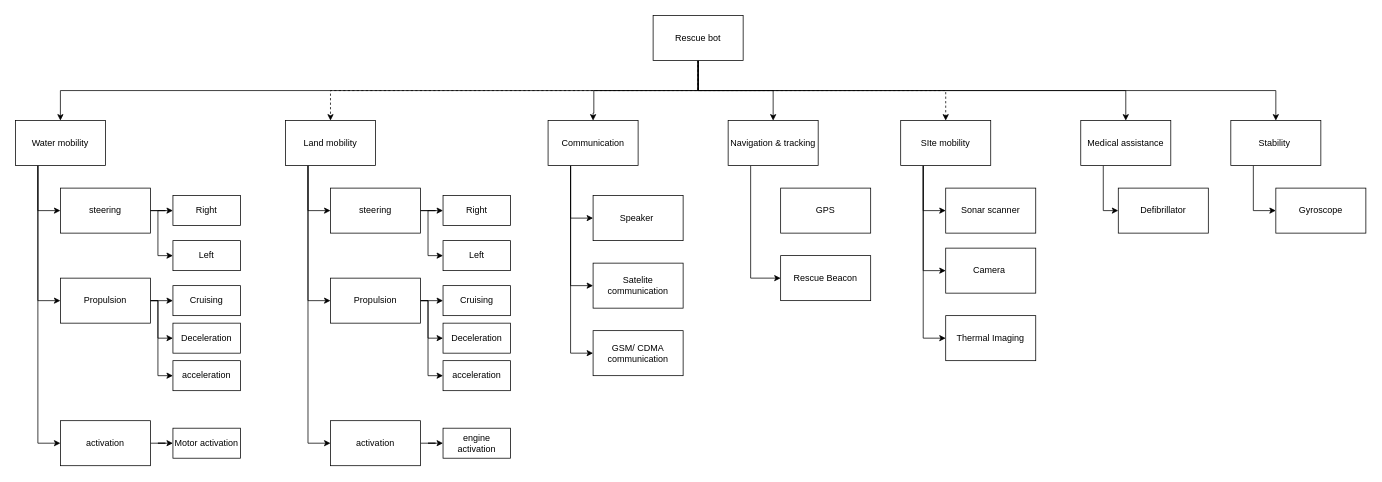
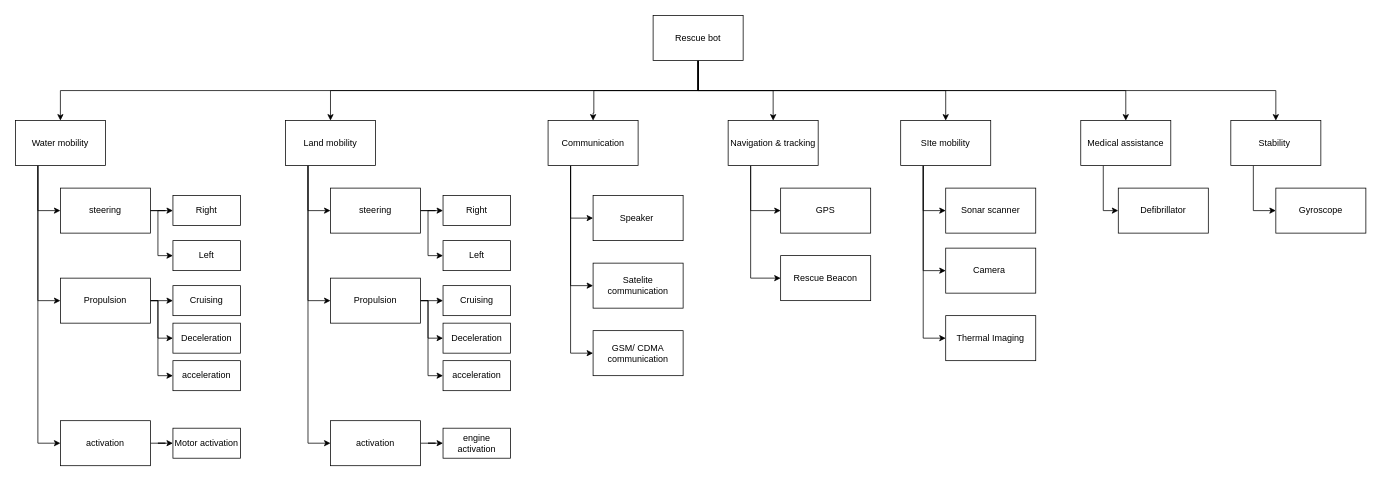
  <mxCell id="0" />
  <mxCell id="1" parent="0" />
  <mxCell id="2" style="edgeStyle=orthogonalEdgeStyle;rounded=0;orthogonalLoop=1;jettySize=auto;html=1;exitX=0.5;exitY=1;exitDx=0;exitDy=0;entryX=0.5;entryY=0;entryDx=0;entryDy=0;" edge="1" parent="1" source="9" target="13"><mxGeometry relative="1" as="geometry" /></mxCell>
- <mxCell id="3" style="edgeStyle=orthogonalEdgeStyle;rounded=0;orthogonalLoop=1;jettySize=auto;html=1;exitX=0.5;exitY=1;exitDx=0;exitDy=0;entryX=0.5;entryY=0;entryDx=0;entryDy=0;dashed=1;" edge="1" parent="1" source="9" target="17"><mxGeometry relative="1" as="geometry" /></mxCell>
+ <mxCell id="3" style="edgeStyle=orthogonalEdgeStyle;rounded=0;orthogonalLoop=1;jettySize=auto;html=1;exitX=0.5;exitY=1;exitDx=0;exitDy=0;entryX=0.5;entryY=0;entryDx=0;entryDy=0;" edge="1" parent="1" source="9" target="17"><mxGeometry relative="1" as="geometry" /></mxCell>
  <mxCell id="4" style="edgeStyle=orthogonalEdgeStyle;rounded=0;orthogonalLoop=1;jettySize=auto;html=1;exitX=0.5;exitY=1;exitDx=0;exitDy=0;entryX=0.5;entryY=0;entryDx=0;entryDy=0;" edge="1" parent="1" source="9" target="27"><mxGeometry relative="1" as="geometry"><mxPoint x="791" y="151" as="targetPoint" /><Array as="points"><mxPoint x="930" y="120" /><mxPoint x="791" y="120" /><mxPoint x="791" y="150" /></Array></mxGeometry></mxCell>
  <mxCell id="5" style="edgeStyle=orthogonalEdgeStyle;rounded=0;orthogonalLoop=1;jettySize=auto;html=1;exitX=0.5;exitY=1;exitDx=0;exitDy=0;entryX=0.5;entryY=0;entryDx=0;entryDy=0;" edge="1" parent="1" source="9" target="30"><mxGeometry relative="1" as="geometry"><Array as="points"><mxPoint x="930" y="120" /><mxPoint x="1030" y="120" /></Array></mxGeometry></mxCell>
- <mxCell id="6" style="edgeStyle=orthogonalEdgeStyle;rounded=0;orthogonalLoop=1;jettySize=auto;html=1;exitX=0.5;exitY=1;exitDx=0;exitDy=0;entryX=0.5;entryY=0;entryDx=0;entryDy=0;dashed=1;" edge="1" parent="1" source="9" target="34"><mxGeometry relative="1" as="geometry"><Array as="points"><mxPoint x="930" y="120" /><mxPoint x="1260" y="120" /></Array></mxGeometry></mxCell>
+ <mxCell id="6" style="edgeStyle=orthogonalEdgeStyle;rounded=0;orthogonalLoop=1;jettySize=auto;html=1;exitX=0.5;exitY=1;exitDx=0;exitDy=0;entryX=0.5;entryY=0;entryDx=0;entryDy=0;" edge="1" parent="1" source="9" target="34"><mxGeometry relative="1" as="geometry"><Array as="points"><mxPoint x="930" y="120" /><mxPoint x="1260" y="120" /></Array></mxGeometry></mxCell>
  <mxCell id="7" style="edgeStyle=orthogonalEdgeStyle;rounded=0;orthogonalLoop=1;jettySize=auto;html=1;exitX=0.5;exitY=1;exitDx=0;exitDy=0;entryX=0.5;entryY=0;entryDx=0;entryDy=0;" edge="1" parent="1" source="9" target="38"><mxGeometry relative="1" as="geometry"><Array as="points"><mxPoint x="930" y="120" /><mxPoint x="1500" y="120" /></Array></mxGeometry></mxCell>
  <mxCell id="8" style="edgeStyle=orthogonalEdgeStyle;rounded=0;orthogonalLoop=1;jettySize=auto;html=1;exitX=0.5;exitY=1;exitDx=0;exitDy=0;entryX=0.5;entryY=0;entryDx=0;entryDy=0;" edge="1" parent="1" source="9" target="51"><mxGeometry relative="1" as="geometry"><Array as="points"><mxPoint x="930" y="120" /><mxPoint x="1700" y="120" /></Array></mxGeometry></mxCell>
  <mxCell id="9" value="Rescue bot" style="rounded=0;whiteSpace=wrap;html=1;" vertex="1" parent="1"><mxGeometry x="870" y="20" width="120" height="60" as="geometry" /></mxCell>
  <mxCell id="10" style="edgeStyle=orthogonalEdgeStyle;rounded=0;orthogonalLoop=1;jettySize=auto;html=1;exitX=0.25;exitY=1;exitDx=0;exitDy=0;entryX=0;entryY=0.5;entryDx=0;entryDy=0;" edge="1" parent="1" source="13" target="62"><mxGeometry relative="1" as="geometry"><mxPoint x="50.143" y="240" as="targetPoint" /></mxGeometry></mxCell>
  <mxCell id="11" style="edgeStyle=orthogonalEdgeStyle;rounded=0;orthogonalLoop=1;jettySize=auto;html=1;exitX=0.25;exitY=1;exitDx=0;exitDy=0;entryX=0;entryY=0.5;entryDx=0;entryDy=0;" edge="1" parent="1" source="13" target="65"><mxGeometry relative="1" as="geometry" /></mxCell>
  <mxCell id="12" style="edgeStyle=orthogonalEdgeStyle;rounded=0;orthogonalLoop=1;jettySize=auto;html=1;exitX=0.25;exitY=1;exitDx=0;exitDy=0;entryX=0;entryY=0.5;entryDx=0;entryDy=0;" edge="1" parent="1" source="13" target="67"><mxGeometry relative="1" as="geometry"><mxPoint x="70" y="580" as="targetPoint" /></mxGeometry></mxCell>
  <mxCell id="13" value="Water mobility" style="rounded=0;whiteSpace=wrap;html=1;" vertex="1" parent="1"><mxGeometry x="20" y="160" width="120" height="60" as="geometry" /></mxCell>
  <mxCell id="14" style="edgeStyle=orthogonalEdgeStyle;rounded=0;orthogonalLoop=1;jettySize=auto;html=1;exitX=0.25;exitY=1;exitDx=0;exitDy=0;entryX=0;entryY=0.5;entryDx=0;entryDy=0;" edge="1" parent="1" source="17" target="23"><mxGeometry relative="1" as="geometry" /></mxCell>
  <mxCell id="15" style="edgeStyle=orthogonalEdgeStyle;rounded=0;orthogonalLoop=1;jettySize=auto;html=1;exitX=0.25;exitY=1;exitDx=0;exitDy=0;entryX=0;entryY=0.5;entryDx=0;entryDy=0;" edge="1" parent="1" source="17" target="47"><mxGeometry relative="1" as="geometry" /></mxCell>
  <mxCell id="16" style="edgeStyle=orthogonalEdgeStyle;rounded=0;orthogonalLoop=1;jettySize=auto;html=1;exitX=0.25;exitY=1;exitDx=0;exitDy=0;entryX=0;entryY=0.5;entryDx=0;entryDy=0;" edge="1" parent="1" source="17" target="49"><mxGeometry relative="1" as="geometry" /></mxCell>
  <mxCell id="17" value="Land mobility" style="rounded=0;whiteSpace=wrap;html=1;" vertex="1" parent="1"><mxGeometry x="380" y="160" width="120" height="60" as="geometry" /></mxCell>
  <mxCell id="18" value="engine activation" style="rounded=0;whiteSpace=wrap;html=1;" vertex="1" parent="1"><mxGeometry x="590" y="570" width="90" height="40" as="geometry" /></mxCell>
  <mxCell id="19" value="acceleration" style="rounded=0;whiteSpace=wrap;html=1;" vertex="1" parent="1"><mxGeometry x="590" y="480" width="90" height="40" as="geometry" /></mxCell>
  <mxCell id="20" value="Deceleration" style="rounded=0;whiteSpace=wrap;html=1;" vertex="1" parent="1"><mxGeometry x="590" y="430" width="90" height="40" as="geometry" /></mxCell>
  <mxCell id="21" value="Cruising" style="rounded=0;whiteSpace=wrap;html=1;" vertex="1" parent="1"><mxGeometry x="590" y="380" width="90" height="40" as="geometry" /></mxCell>
  <mxCell id="22" style="edgeStyle=orthogonalEdgeStyle;rounded=0;orthogonalLoop=1;jettySize=auto;html=1;exitX=1;exitY=0.5;exitDx=0;exitDy=0;entryX=0;entryY=0.5;entryDx=0;entryDy=0;" edge="1" parent="1" source="23" target="55"><mxGeometry relative="1" as="geometry"><Array as="points"><mxPoint x="570" y="280" /><mxPoint x="570" y="340" /></Array></mxGeometry></mxCell>
  <mxCell id="23" value="steering" style="rounded=0;whiteSpace=wrap;html=1;" vertex="1" parent="1"><mxGeometry x="440" y="250" width="120" height="60" as="geometry" /></mxCell>
  <mxCell id="24" style="edgeStyle=orthogonalEdgeStyle;rounded=0;orthogonalLoop=1;jettySize=auto;html=1;exitX=0.25;exitY=1;exitDx=0;exitDy=0;entryX=0;entryY=0.5;entryDx=0;entryDy=0;" edge="1" parent="1" source="27" target="39"><mxGeometry relative="1" as="geometry" /></mxCell>
  <mxCell id="25" style="edgeStyle=orthogonalEdgeStyle;rounded=0;orthogonalLoop=1;jettySize=auto;html=1;exitX=0.25;exitY=1;exitDx=0;exitDy=0;entryX=0;entryY=0.5;entryDx=0;entryDy=0;" edge="1" parent="1" source="27" target="40"><mxGeometry relative="1" as="geometry" /></mxCell>
  <mxCell id="26" style="edgeStyle=orthogonalEdgeStyle;rounded=0;orthogonalLoop=1;jettySize=auto;html=1;exitX=0.25;exitY=1;exitDx=0;exitDy=0;entryX=0;entryY=0.5;entryDx=0;entryDy=0;" edge="1" parent="1" source="27" target="41"><mxGeometry relative="1" as="geometry" /></mxCell>
  <mxCell id="27" value="Communication" style="rounded=0;whiteSpace=wrap;html=1;" vertex="1" parent="1"><mxGeometry x="730" y="160" width="120" height="60" as="geometry" /></mxCell>
+ <mxCell id="28" style="edgeStyle=orthogonalEdgeStyle;rounded=0;orthogonalLoop=1;jettySize=auto;html=1;exitX=0.25;exitY=1;exitDx=0;exitDy=0;entryX=0;entryY=0.5;entryDx=0;entryDy=0;" edge="1" parent="1" source="30" target="42"><mxGeometry relative="1" as="geometry" /></mxCell>
  <mxCell id="29" style="edgeStyle=orthogonalEdgeStyle;rounded=0;orthogonalLoop=1;jettySize=auto;html=1;exitX=0.25;exitY=1;exitDx=0;exitDy=0;entryX=0;entryY=0.5;entryDx=0;entryDy=0;" edge="1" parent="1" source="30" target="43"><mxGeometry relative="1" as="geometry" /></mxCell>
  <mxCell id="30" value="Navigation &amp;amp; tracking" style="rounded=0;whiteSpace=wrap;html=1;" vertex="1" parent="1"><mxGeometry x="970" y="160" width="120" height="60" as="geometry" /></mxCell>
  <mxCell id="31" style="edgeStyle=orthogonalEdgeStyle;rounded=0;orthogonalLoop=1;jettySize=auto;html=1;exitX=0.25;exitY=1;exitDx=0;exitDy=0;entryX=0;entryY=0.5;entryDx=0;entryDy=0;" edge="1" parent="1" source="34" target="35"><mxGeometry relative="1" as="geometry" /></mxCell>
  <mxCell id="32" style="edgeStyle=orthogonalEdgeStyle;rounded=0;orthogonalLoop=1;jettySize=auto;html=1;exitX=0.25;exitY=1;exitDx=0;exitDy=0;entryX=0;entryY=0.5;entryDx=0;entryDy=0;" edge="1" parent="1" source="34" target="36"><mxGeometry relative="1" as="geometry" /></mxCell>
  <mxCell id="33" style="edgeStyle=orthogonalEdgeStyle;rounded=0;orthogonalLoop=1;jettySize=auto;html=1;exitX=0.25;exitY=1;exitDx=0;exitDy=0;entryX=0;entryY=0.5;entryDx=0;entryDy=0;" edge="1" parent="1" source="34" target="72"><mxGeometry relative="1" as="geometry" /></mxCell>
  <mxCell id="34" value="SIte mobility" style="rounded=0;whiteSpace=wrap;html=1;" vertex="1" parent="1"><mxGeometry x="1200" y="160" width="120" height="60" as="geometry" /></mxCell>
  <mxCell id="35" value="Sonar scanner" style="rounded=0;whiteSpace=wrap;html=1;" vertex="1" parent="1"><mxGeometry x="1260" y="250" width="120" height="60" as="geometry" /></mxCell>
  <mxCell id="36" value="Camera&amp;nbsp;" style="rounded=0;whiteSpace=wrap;html=1;" vertex="1" parent="1"><mxGeometry x="1260" y="330" width="120" height="60" as="geometry" /></mxCell>
  <mxCell id="37" style="edgeStyle=orthogonalEdgeStyle;rounded=0;orthogonalLoop=1;jettySize=auto;html=1;exitX=0.25;exitY=1;exitDx=0;exitDy=0;entryX=0;entryY=0.5;entryDx=0;entryDy=0;" edge="1" parent="1" source="38" target="44"><mxGeometry relative="1" as="geometry" /></mxCell>
  <mxCell id="38" value="Medical assistance" style="rounded=0;whiteSpace=wrap;html=1;" vertex="1" parent="1"><mxGeometry x="1440" y="160" width="120" height="60" as="geometry" /></mxCell>
  <mxCell id="39" value="Speaker&amp;nbsp;" style="rounded=0;whiteSpace=wrap;html=1;" vertex="1" parent="1"><mxGeometry x="790" y="260" width="120" height="60" as="geometry" /></mxCell>
  <mxCell id="40" value="Satelite communication" style="rounded=0;whiteSpace=wrap;html=1;" vertex="1" parent="1"><mxGeometry x="790" y="350" width="120" height="60" as="geometry" /></mxCell>
  <mxCell id="41" value="GSM/ CDMA communication" style="rounded=0;whiteSpace=wrap;html=1;" vertex="1" parent="1"><mxGeometry x="790" y="440" width="120" height="60" as="geometry" /></mxCell>
  <mxCell id="42" value="GPS" style="rounded=0;whiteSpace=wrap;html=1;" vertex="1" parent="1"><mxGeometry x="1040" y="250" width="120" height="60" as="geometry" /></mxCell>
  <mxCell id="43" value="Rescue Beacon" style="rounded=0;whiteSpace=wrap;html=1;" vertex="1" parent="1"><mxGeometry x="1040" y="340" width="120" height="60" as="geometry" /></mxCell>
  <mxCell id="44" value="Defibrillator" style="rounded=0;whiteSpace=wrap;html=1;" vertex="1" parent="1"><mxGeometry x="1490" y="250" width="120" height="60" as="geometry" /></mxCell>
  <mxCell id="45" style="edgeStyle=orthogonalEdgeStyle;rounded=0;orthogonalLoop=1;jettySize=auto;html=1;exitX=1;exitY=0.5;exitDx=0;exitDy=0;entryX=0;entryY=0.5;entryDx=0;entryDy=0;" edge="1" parent="1" source="47" target="21"><mxGeometry relative="1" as="geometry" /></mxCell>
  <mxCell id="46" style="edgeStyle=orthogonalEdgeStyle;rounded=0;orthogonalLoop=1;jettySize=auto;html=1;exitX=1;exitY=0.5;exitDx=0;exitDy=0;entryX=0;entryY=0.5;entryDx=0;entryDy=0;" edge="1" parent="1" source="47" target="20"><mxGeometry relative="1" as="geometry"><Array as="points"><mxPoint x="570" y="400" /><mxPoint x="570" y="450" /></Array></mxGeometry></mxCell>
  <mxCell id="47" value="Propulsion" style="rounded=0;whiteSpace=wrap;html=1;" vertex="1" parent="1"><mxGeometry x="440" y="370" width="120" height="60" as="geometry" /></mxCell>
  <mxCell id="48" style="edgeStyle=orthogonalEdgeStyle;rounded=0;orthogonalLoop=1;jettySize=auto;html=1;exitX=1;exitY=0.5;exitDx=0;exitDy=0;" edge="1" parent="1" source="49" target="18"><mxGeometry relative="1" as="geometry" /></mxCell>
  <mxCell id="49" value="activation" style="rounded=0;whiteSpace=wrap;html=1;" vertex="1" parent="1"><mxGeometry x="440" y="560" width="120" height="60" as="geometry" /></mxCell>
  <mxCell id="50" style="edgeStyle=orthogonalEdgeStyle;rounded=0;orthogonalLoop=1;jettySize=auto;html=1;exitX=0.25;exitY=1;exitDx=0;exitDy=0;entryX=0;entryY=0.5;entryDx=0;entryDy=0;" edge="1" parent="1" source="51" target="52"><mxGeometry relative="1" as="geometry" /></mxCell>
  <mxCell id="51" value="Stability&amp;nbsp;" style="rounded=0;whiteSpace=wrap;html=1;" vertex="1" parent="1"><mxGeometry x="1640" y="160" width="120" height="60" as="geometry" /></mxCell>
  <mxCell id="52" value="Gyroscope" style="rounded=0;whiteSpace=wrap;html=1;" vertex="1" parent="1"><mxGeometry x="1700" y="250" width="120" height="60" as="geometry" /></mxCell>
  <mxCell id="53" value="Right" style="rounded=0;whiteSpace=wrap;html=1;" vertex="1" parent="1"><mxGeometry x="590" y="260" width="90" height="40" as="geometry" /></mxCell>
  <mxCell id="54" value="" style="edgeStyle=orthogonalEdgeStyle;rounded=0;orthogonalLoop=1;jettySize=auto;html=1;" edge="1" parent="1" source="23" target="53"><mxGeometry relative="1" as="geometry" /></mxCell>
  <mxCell id="55" value="Left" style="rounded=0;whiteSpace=wrap;html=1;" vertex="1" parent="1"><mxGeometry x="590" y="320" width="90" height="40" as="geometry" /></mxCell>
  <mxCell id="56" style="edgeStyle=orthogonalEdgeStyle;rounded=0;orthogonalLoop=1;jettySize=auto;html=1;exitX=1;exitY=0.5;exitDx=0;exitDy=0;entryX=0;entryY=0.5;entryDx=0;entryDy=0;" edge="1" parent="1" source="47" target="19"><mxGeometry relative="1" as="geometry"><Array as="points"><mxPoint x="570" y="400" /><mxPoint x="570" y="500" /></Array></mxGeometry></mxCell>
  <mxCell id="57" value="Motor activation" style="rounded=0;whiteSpace=wrap;html=1;" vertex="1" parent="1"><mxGeometry x="230" y="570" width="90" height="40" as="geometry" /></mxCell>
  <mxCell id="58" value="acceleration" style="rounded=0;whiteSpace=wrap;html=1;" vertex="1" parent="1"><mxGeometry x="230" y="480" width="90" height="40" as="geometry" /></mxCell>
  <mxCell id="59" value="Deceleration" style="rounded=0;whiteSpace=wrap;html=1;" vertex="1" parent="1"><mxGeometry x="230" y="430" width="90" height="40" as="geometry" /></mxCell>
  <mxCell id="60" value="Cruising" style="rounded=0;whiteSpace=wrap;html=1;" vertex="1" parent="1"><mxGeometry x="230" y="380" width="90" height="40" as="geometry" /></mxCell>
  <mxCell id="61" style="edgeStyle=orthogonalEdgeStyle;rounded=0;orthogonalLoop=1;jettySize=auto;html=1;exitX=1;exitY=0.5;exitDx=0;exitDy=0;entryX=0;entryY=0.5;entryDx=0;entryDy=0;" edge="1" parent="1" source="62" target="70"><mxGeometry relative="1" as="geometry"><Array as="points"><mxPoint x="210" y="280" /><mxPoint x="210" y="340" /></Array></mxGeometry></mxCell>
  <mxCell id="62" value="steering" style="rounded=0;whiteSpace=wrap;html=1;" vertex="1" parent="1"><mxGeometry x="80" y="250" width="120" height="60" as="geometry" /></mxCell>
  <mxCell id="63" style="edgeStyle=orthogonalEdgeStyle;rounded=0;orthogonalLoop=1;jettySize=auto;html=1;exitX=1;exitY=0.5;exitDx=0;exitDy=0;entryX=0;entryY=0.5;entryDx=0;entryDy=0;" edge="1" parent="1" source="65" target="60"><mxGeometry relative="1" as="geometry" /></mxCell>
  <mxCell id="64" style="edgeStyle=orthogonalEdgeStyle;rounded=0;orthogonalLoop=1;jettySize=auto;html=1;exitX=1;exitY=0.5;exitDx=0;exitDy=0;entryX=0;entryY=0.5;entryDx=0;entryDy=0;" edge="1" parent="1" source="65" target="59"><mxGeometry relative="1" as="geometry"><Array as="points"><mxPoint x="210" y="400" /><mxPoint x="210" y="450" /></Array></mxGeometry></mxCell>
  <mxCell id="65" value="Propulsion" style="rounded=0;whiteSpace=wrap;html=1;" vertex="1" parent="1"><mxGeometry x="80" y="370" width="120" height="60" as="geometry" /></mxCell>
  <mxCell id="66" style="edgeStyle=orthogonalEdgeStyle;rounded=0;orthogonalLoop=1;jettySize=auto;html=1;exitX=1;exitY=0.5;exitDx=0;exitDy=0;" edge="1" parent="1" source="67" target="57"><mxGeometry relative="1" as="geometry" /></mxCell>
  <mxCell id="67" value="activation" style="rounded=0;whiteSpace=wrap;html=1;" vertex="1" parent="1"><mxGeometry x="80" y="560" width="120" height="60" as="geometry" /></mxCell>
  <mxCell id="68" value="Right" style="rounded=0;whiteSpace=wrap;html=1;" vertex="1" parent="1"><mxGeometry x="230" y="260" width="90" height="40" as="geometry" /></mxCell>
  <mxCell id="69" value="" style="edgeStyle=orthogonalEdgeStyle;rounded=0;orthogonalLoop=1;jettySize=auto;html=1;" edge="1" parent="1" source="62" target="68"><mxGeometry relative="1" as="geometry" /></mxCell>
  <mxCell id="70" value="Left" style="rounded=0;whiteSpace=wrap;html=1;" vertex="1" parent="1"><mxGeometry x="230" y="320" width="90" height="40" as="geometry" /></mxCell>
  <mxCell id="71" style="edgeStyle=orthogonalEdgeStyle;rounded=0;orthogonalLoop=1;jettySize=auto;html=1;exitX=1;exitY=0.5;exitDx=0;exitDy=0;entryX=0;entryY=0.5;entryDx=0;entryDy=0;" edge="1" parent="1" source="65" target="58"><mxGeometry relative="1" as="geometry"><Array as="points"><mxPoint x="210" y="400" /><mxPoint x="210" y="500" /></Array></mxGeometry></mxCell>
  <mxCell id="72" value="Thermal Imaging" style="rounded=0;whiteSpace=wrap;html=1;" vertex="1" parent="1"><mxGeometry x="1260" y="420" width="120" height="60" as="geometry" /></mxCell>
